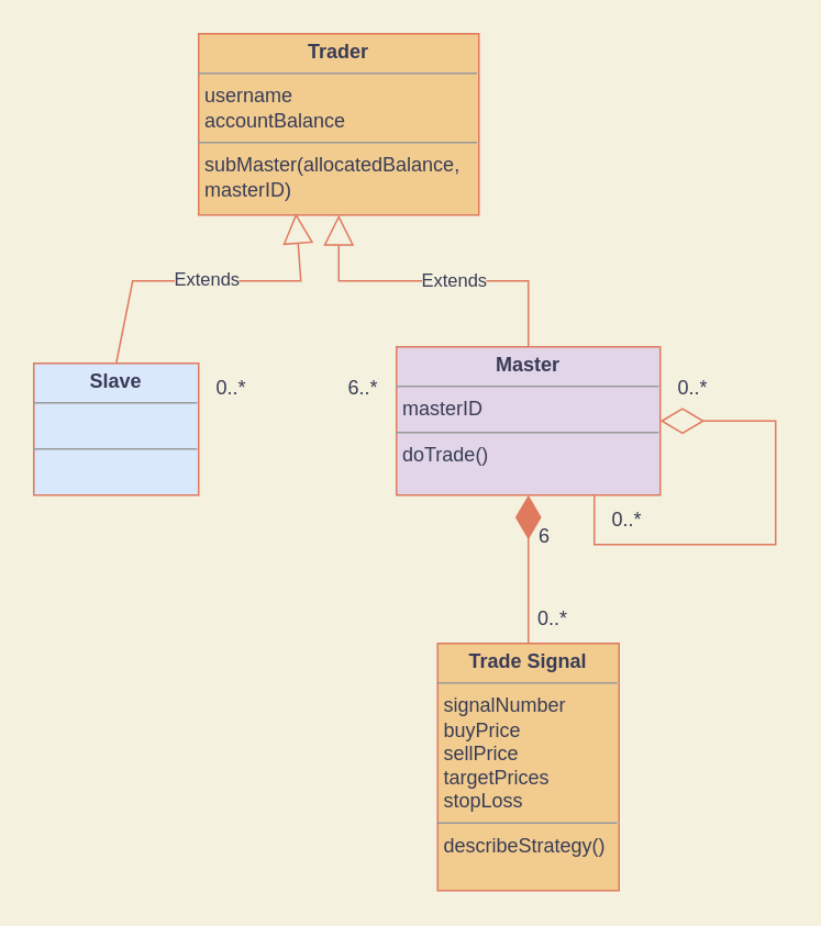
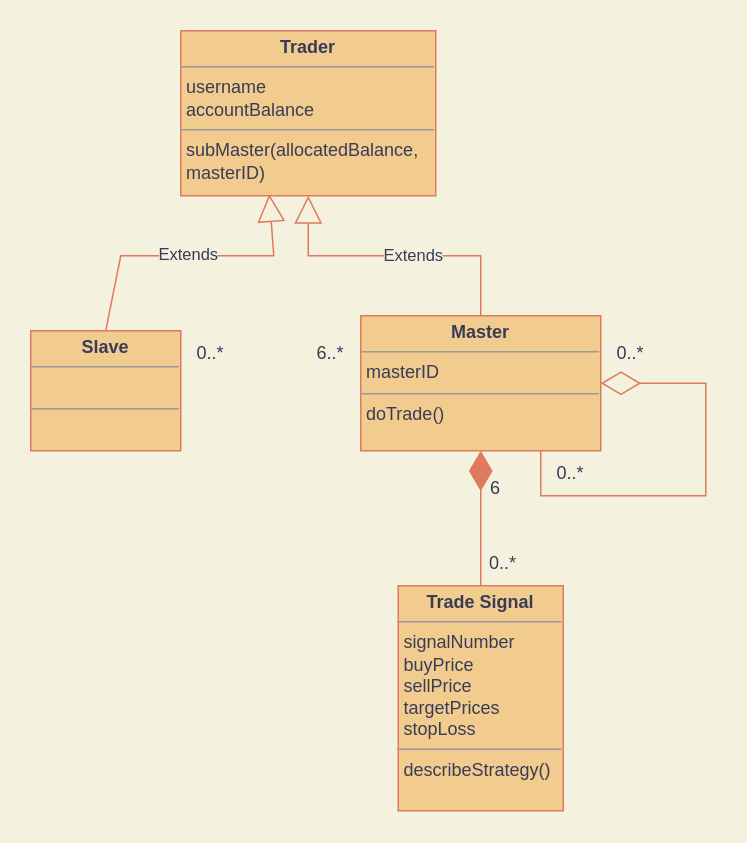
  <mxCell id="0" />
  <mxCell id="1" parent="0" />
  <mxCell id="2" value="&lt;p style=&quot;margin:0px;margin-top:4px;text-align:center;&quot;&gt;&lt;b&gt;Trader&lt;/b&gt;&lt;br&gt;&lt;/p&gt;&lt;hr size=&quot;1&quot;&gt;&lt;p style=&quot;margin:0px;margin-left:4px;&quot;&gt;username&lt;/p&gt;&lt;p style=&quot;margin:0px;margin-left:4px;&quot;&gt;accountBalance&lt;/p&gt;&lt;hr size=&quot;1&quot;&gt;&lt;p style=&quot;margin:0px;margin-left:4px;&quot;&gt;subMaster(allocatedBalance,&lt;/p&gt;&lt;p style=&quot;margin:0px;margin-left:4px;&quot;&gt;masterID)&lt;br&gt;&lt;/p&gt;&lt;p style=&quot;margin:0px;margin-left:4px;&quot;&gt;&lt;br&gt;&lt;/p&gt;" style="verticalAlign=top;align=left;overflow=fill;fontSize=12;fontFamily=Helvetica;html=1;fillColor=#F2CC8F;strokeColor=#E07A5F;fontColor=#393C56;" vertex="1" parent="1"><mxGeometry x="120" y="20" width="170" height="110" as="geometry" /></mxCell>
- <mxCell id="3" value="&lt;p style=&quot;margin:0px;margin-top:4px;text-align:center;&quot;&gt;&lt;b&gt;Slave&lt;/b&gt;&lt;br&gt;&lt;/p&gt;&lt;hr size=&quot;1&quot;&gt;&lt;p style=&quot;margin:0px;margin-left:4px;&quot;&gt;&lt;br&gt;&lt;/p&gt;&lt;hr size=&quot;1&quot;&gt;" style="verticalAlign=top;align=left;overflow=fill;fontSize=12;fontFamily=Helvetica;html=1;fillColor=#dae8fc;strokeColor=#E07A5F;fontColor=#393C56;" vertex="1" parent="1"><mxGeometry x="20" y="220" width="100" height="80" as="geometry" /></mxCell>
- <mxCell id="4" value="&lt;p style=&quot;margin:0px;margin-top:4px;text-align:center;&quot;&gt;&lt;b&gt;Master&lt;/b&gt;&lt;br&gt;&lt;/p&gt;&lt;hr size=&quot;1&quot;&gt;&lt;p style=&quot;margin:0px;margin-left:4px;&quot;&gt;masterID&lt;br&gt;&lt;/p&gt;&lt;hr size=&quot;1&quot;&gt;&lt;p style=&quot;margin:0px;margin-left:4px;&quot;&gt;doTrade()&lt;br&gt;&lt;/p&gt;" style="verticalAlign=top;align=left;overflow=fill;fontSize=12;fontFamily=Helvetica;html=1;fillColor=#e1d5e7;strokeColor=#E07A5F;fontColor=#393C56;" vertex="1" parent="1"><mxGeometry x="240" y="210" width="160" height="90" as="geometry" /></mxCell>
+ <mxCell id="3" value="&lt;p style=&quot;margin:0px;margin-top:4px;text-align:center;&quot;&gt;&lt;b&gt;Slave&lt;/b&gt;&lt;br&gt;&lt;/p&gt;&lt;hr size=&quot;1&quot;&gt;&lt;p style=&quot;margin:0px;margin-left:4px;&quot;&gt;&lt;br&gt;&lt;/p&gt;&lt;hr size=&quot;1&quot;&gt;" style="verticalAlign=top;align=left;overflow=fill;fontSize=12;fontFamily=Helvetica;html=1;fillColor=#F2CC8F;strokeColor=#E07A5F;fontColor=#393C56;" vertex="1" parent="1"><mxGeometry x="20" y="220" width="100" height="80" as="geometry" /></mxCell>
+ <mxCell id="4" value="&lt;p style=&quot;margin:0px;margin-top:4px;text-align:center;&quot;&gt;&lt;b&gt;Master&lt;/b&gt;&lt;br&gt;&lt;/p&gt;&lt;hr size=&quot;1&quot;&gt;&lt;p style=&quot;margin:0px;margin-left:4px;&quot;&gt;masterID&lt;br&gt;&lt;/p&gt;&lt;hr size=&quot;1&quot;&gt;&lt;p style=&quot;margin:0px;margin-left:4px;&quot;&gt;doTrade()&lt;br&gt;&lt;/p&gt;" style="verticalAlign=top;align=left;overflow=fill;fontSize=12;fontFamily=Helvetica;html=1;fillColor=#F2CC8F;strokeColor=#E07A5F;fontColor=#393C56;" vertex="1" parent="1"><mxGeometry x="240" y="210" width="160" height="90" as="geometry" /></mxCell>
  <mxCell id="5" value="&lt;p style=&quot;margin:0px;margin-top:4px;text-align:center;&quot;&gt;&lt;b&gt;Trade Signal&lt;/b&gt;&lt;br&gt;&lt;/p&gt;&lt;hr size=&quot;1&quot;&gt;&lt;p style=&quot;margin:0px;margin-left:4px;&quot;&gt;signalNumber&lt;/p&gt;&lt;p style=&quot;margin:0px;margin-left:4px;&quot;&gt;buyPrice&lt;/p&gt;&lt;p style=&quot;margin:0px;margin-left:4px;&quot;&gt;sellPrice&lt;/p&gt;&lt;p style=&quot;margin:0px;margin-left:4px;&quot;&gt;targetPrices&lt;/p&gt;&lt;p style=&quot;margin:0px;margin-left:4px;&quot;&gt;stopLoss&lt;br&gt;&lt;/p&gt;&lt;hr size=&quot;1&quot;&gt;&lt;p style=&quot;margin:0px;margin-left:4px;&quot;&gt;describeStrategy()&lt;br&gt;&lt;/p&gt;" style="verticalAlign=top;align=left;overflow=fill;fontSize=12;fontFamily=Helvetica;html=1;fillColor=#F2CC8F;strokeColor=#E07A5F;fontColor=#393C56;" vertex="1" parent="1"><mxGeometry x="265" y="390" width="110" height="150" as="geometry" /></mxCell>
  <mxCell id="6" value="Extends" style="endArrow=block;endSize=16;endFill=0;html=1;rounded=0;entryX=0.5;entryY=1;entryDx=0;entryDy=0;exitX=0.5;exitY=0;exitDx=0;exitDy=0;exitPerimeter=0;labelBackgroundColor=#F4F1DE;strokeColor=#E07A5F;fontColor=#393C56;" edge="1" parent="1" source="4" target="2"><mxGeometry x="-0.125" width="160" relative="1" as="geometry"><mxPoint x="50" y="170" as="sourcePoint" /><mxPoint x="210" y="170" as="targetPoint" /><Array as="points"><mxPoint x="320" y="170" /><mxPoint x="205" y="170" /></Array><mxPoint as="offset" /></mxGeometry></mxCell>
  <mxCell id="7" value="Extends" style="endArrow=block;endSize=16;endFill=0;html=1;rounded=0;exitX=0.5;exitY=0;exitDx=0;exitDy=0;entryX=0.347;entryY=0.991;entryDx=0;entryDy=0;entryPerimeter=0;labelBackgroundColor=#F4F1DE;strokeColor=#E07A5F;fontColor=#393C56;" edge="1" parent="1" source="3" target="2"><mxGeometry x="-0.009" y="1" width="160" relative="1" as="geometry"><mxPoint x="0" y="170" as="sourcePoint" /><mxPoint x="210" y="140" as="targetPoint" /><Array as="points"><mxPoint x="80" y="170" /><mxPoint x="182" y="170" /></Array><mxPoint as="offset" /></mxGeometry></mxCell>
  <mxCell id="8" value="" style="endArrow=diamondThin;endFill=1;endSize=24;html=1;rounded=0;entryX=0.5;entryY=1;entryDx=0;entryDy=0;exitX=0.5;exitY=0;exitDx=0;exitDy=0;labelBackgroundColor=#F4F1DE;strokeColor=#E07A5F;fontColor=#393C56;" edge="1" parent="1" source="5" target="4"><mxGeometry width="160" relative="1" as="geometry"><mxPoint x="170" y="360" as="sourcePoint" /><mxPoint x="330" y="360" as="targetPoint" /></mxGeometry></mxCell>
  <mxCell id="9" value="" style="endArrow=diamondThin;endFill=0;endSize=24;html=1;rounded=0;entryX=1;entryY=0.5;entryDx=0;entryDy=0;exitX=0.75;exitY=1;exitDx=0;exitDy=0;labelBackgroundColor=#F4F1DE;strokeColor=#E07A5F;fontColor=#393C56;" edge="1" parent="1" source="4" target="4"><mxGeometry width="160" relative="1" as="geometry"><mxPoint x="350" y="360" as="sourcePoint" /><mxPoint x="490" y="250" as="targetPoint" /><Array as="points"><mxPoint x="360" y="330" /><mxPoint x="470" y="330" /><mxPoint x="470" y="255" /></Array></mxGeometry></mxCell>
  <mxCell id="10" value="0..*" style="text;html=1;strokeColor=none;fillColor=none;align=center;verticalAlign=middle;whiteSpace=wrap;rounded=0;fontColor=#393C56;" vertex="1" parent="1"><mxGeometry x="110" y="220" width="60" height="30" as="geometry" /></mxCell>
  <mxCell id="11" value="6..*" style="text;html=1;strokeColor=none;fillColor=none;align=center;verticalAlign=middle;whiteSpace=wrap;rounded=0;fontColor=#393C56;" vertex="1" parent="1"><mxGeometry x="190" y="220" width="60" height="30" as="geometry" /></mxCell>
  <mxCell id="12" value="0..*" style="text;html=1;strokeColor=none;fillColor=none;align=center;verticalAlign=middle;whiteSpace=wrap;rounded=0;fontColor=#393C56;" vertex="1" parent="1"><mxGeometry x="390" y="220" width="60" height="30" as="geometry" /></mxCell>
  <mxCell id="13" value="0..*" style="text;html=1;strokeColor=none;fillColor=none;align=center;verticalAlign=middle;whiteSpace=wrap;rounded=0;fontColor=#393C56;" vertex="1" parent="1"><mxGeometry x="305" y="360" width="60" height="30" as="geometry" /></mxCell>
  <mxCell id="14" value="0..*" style="text;html=1;strokeColor=none;fillColor=none;align=center;verticalAlign=middle;whiteSpace=wrap;rounded=0;fontColor=#393C56;" vertex="1" parent="1"><mxGeometry x="350" y="300" width="60" height="30" as="geometry" /></mxCell>
  <mxCell id="15" value="6" style="text;html=1;strokeColor=none;fillColor=none;align=center;verticalAlign=middle;whiteSpace=wrap;rounded=0;fontColor=#393C56;" vertex="1" parent="1"><mxGeometry x="300" y="310" width="60" height="30" as="geometry" /></mxCell>
